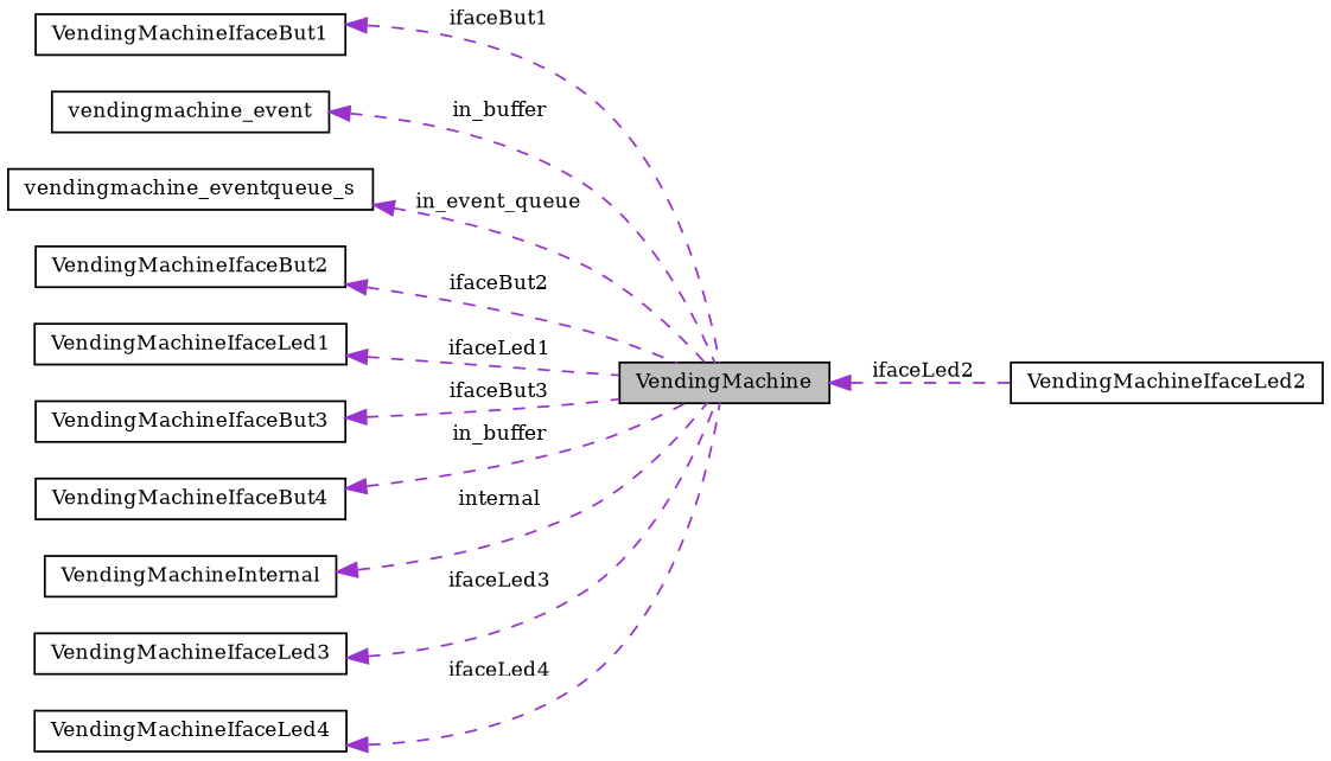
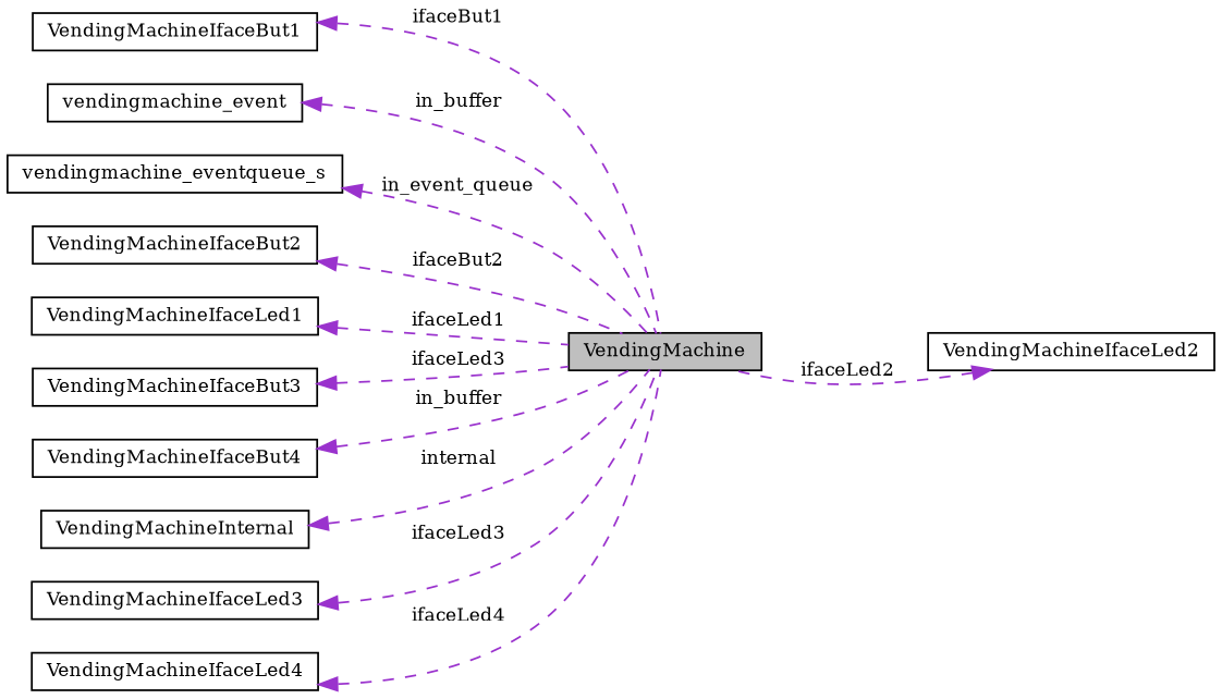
  digraph {
    fontname="DejaVu Serif"
    rankdir=LR
    node [color=black fillcolor=white fontname="DejaVu Serif" fontsize=10 shape=record style=filled]
    edge [color=darkorchid3 dir=back fontname="DejaVu Serif" fontsize=10 labelfontname=Helvetica labelfontsize=10 style=dashed]
    n1 [fillcolor=grey75 fontcolor=black height=0.2 label=VendingMachine width=0.4]
    n2 [height=0.2 label=VendingMachineIfaceBut1 width=0.4]
    n3 [height=0.2 label=vendingmachine_event width=0.4]
    n4 [height=0.2 label=vendingmachine_eventqueue_s width=0.4]
    n5 [height=0.2 label=VendingMachineIfaceBut2 width=0.4]
    n6 [height=0.2 label=VendingMachineIfaceLed1 width=0.4]
    n7 [height=0.2 label=VendingMachineIfaceBut3 width=0.4]
    n8 [height=0.2 label=VendingMachineIfaceLed2 width=0.4]
    n9 [height=0.2 label=VendingMachineIfaceBut4 width=0.4]
    n10 [height=0.2 label=VendingMachineInternal width=0.4]
    n11 [height=0.2 label=VendingMachineIfaceLed3 width=0.4]
    n12 [height=0.2 label=VendingMachineIfaceLed4 width=0.4]
    n2 -> n1 [label=" ifaceBut1"]
    n3 -> n1 [label=" in_buffer"]
    n4 -> n1 [label=" in_event_queue"]
    n5 -> n1 [label=" ifaceBut2"]
    n6 -> n1 [label=" ifaceLed1"]
-   n7 -> n1 [label=" ifaceBut3"]
-   n1 -> n8 [label=" ifaceLed2"]
+   n7 -> n1 [label=" ifaceLed3"]
+   n8 -> n1 [label=" ifaceLed2"]
    n9 -> n1 [label=" in_buffer"]
    n10 -> n1 [label=" internal"]
    n11 -> n1 [label=" ifaceLed3"]
    n12 -> n1 [label=" ifaceLed4"]
  }
